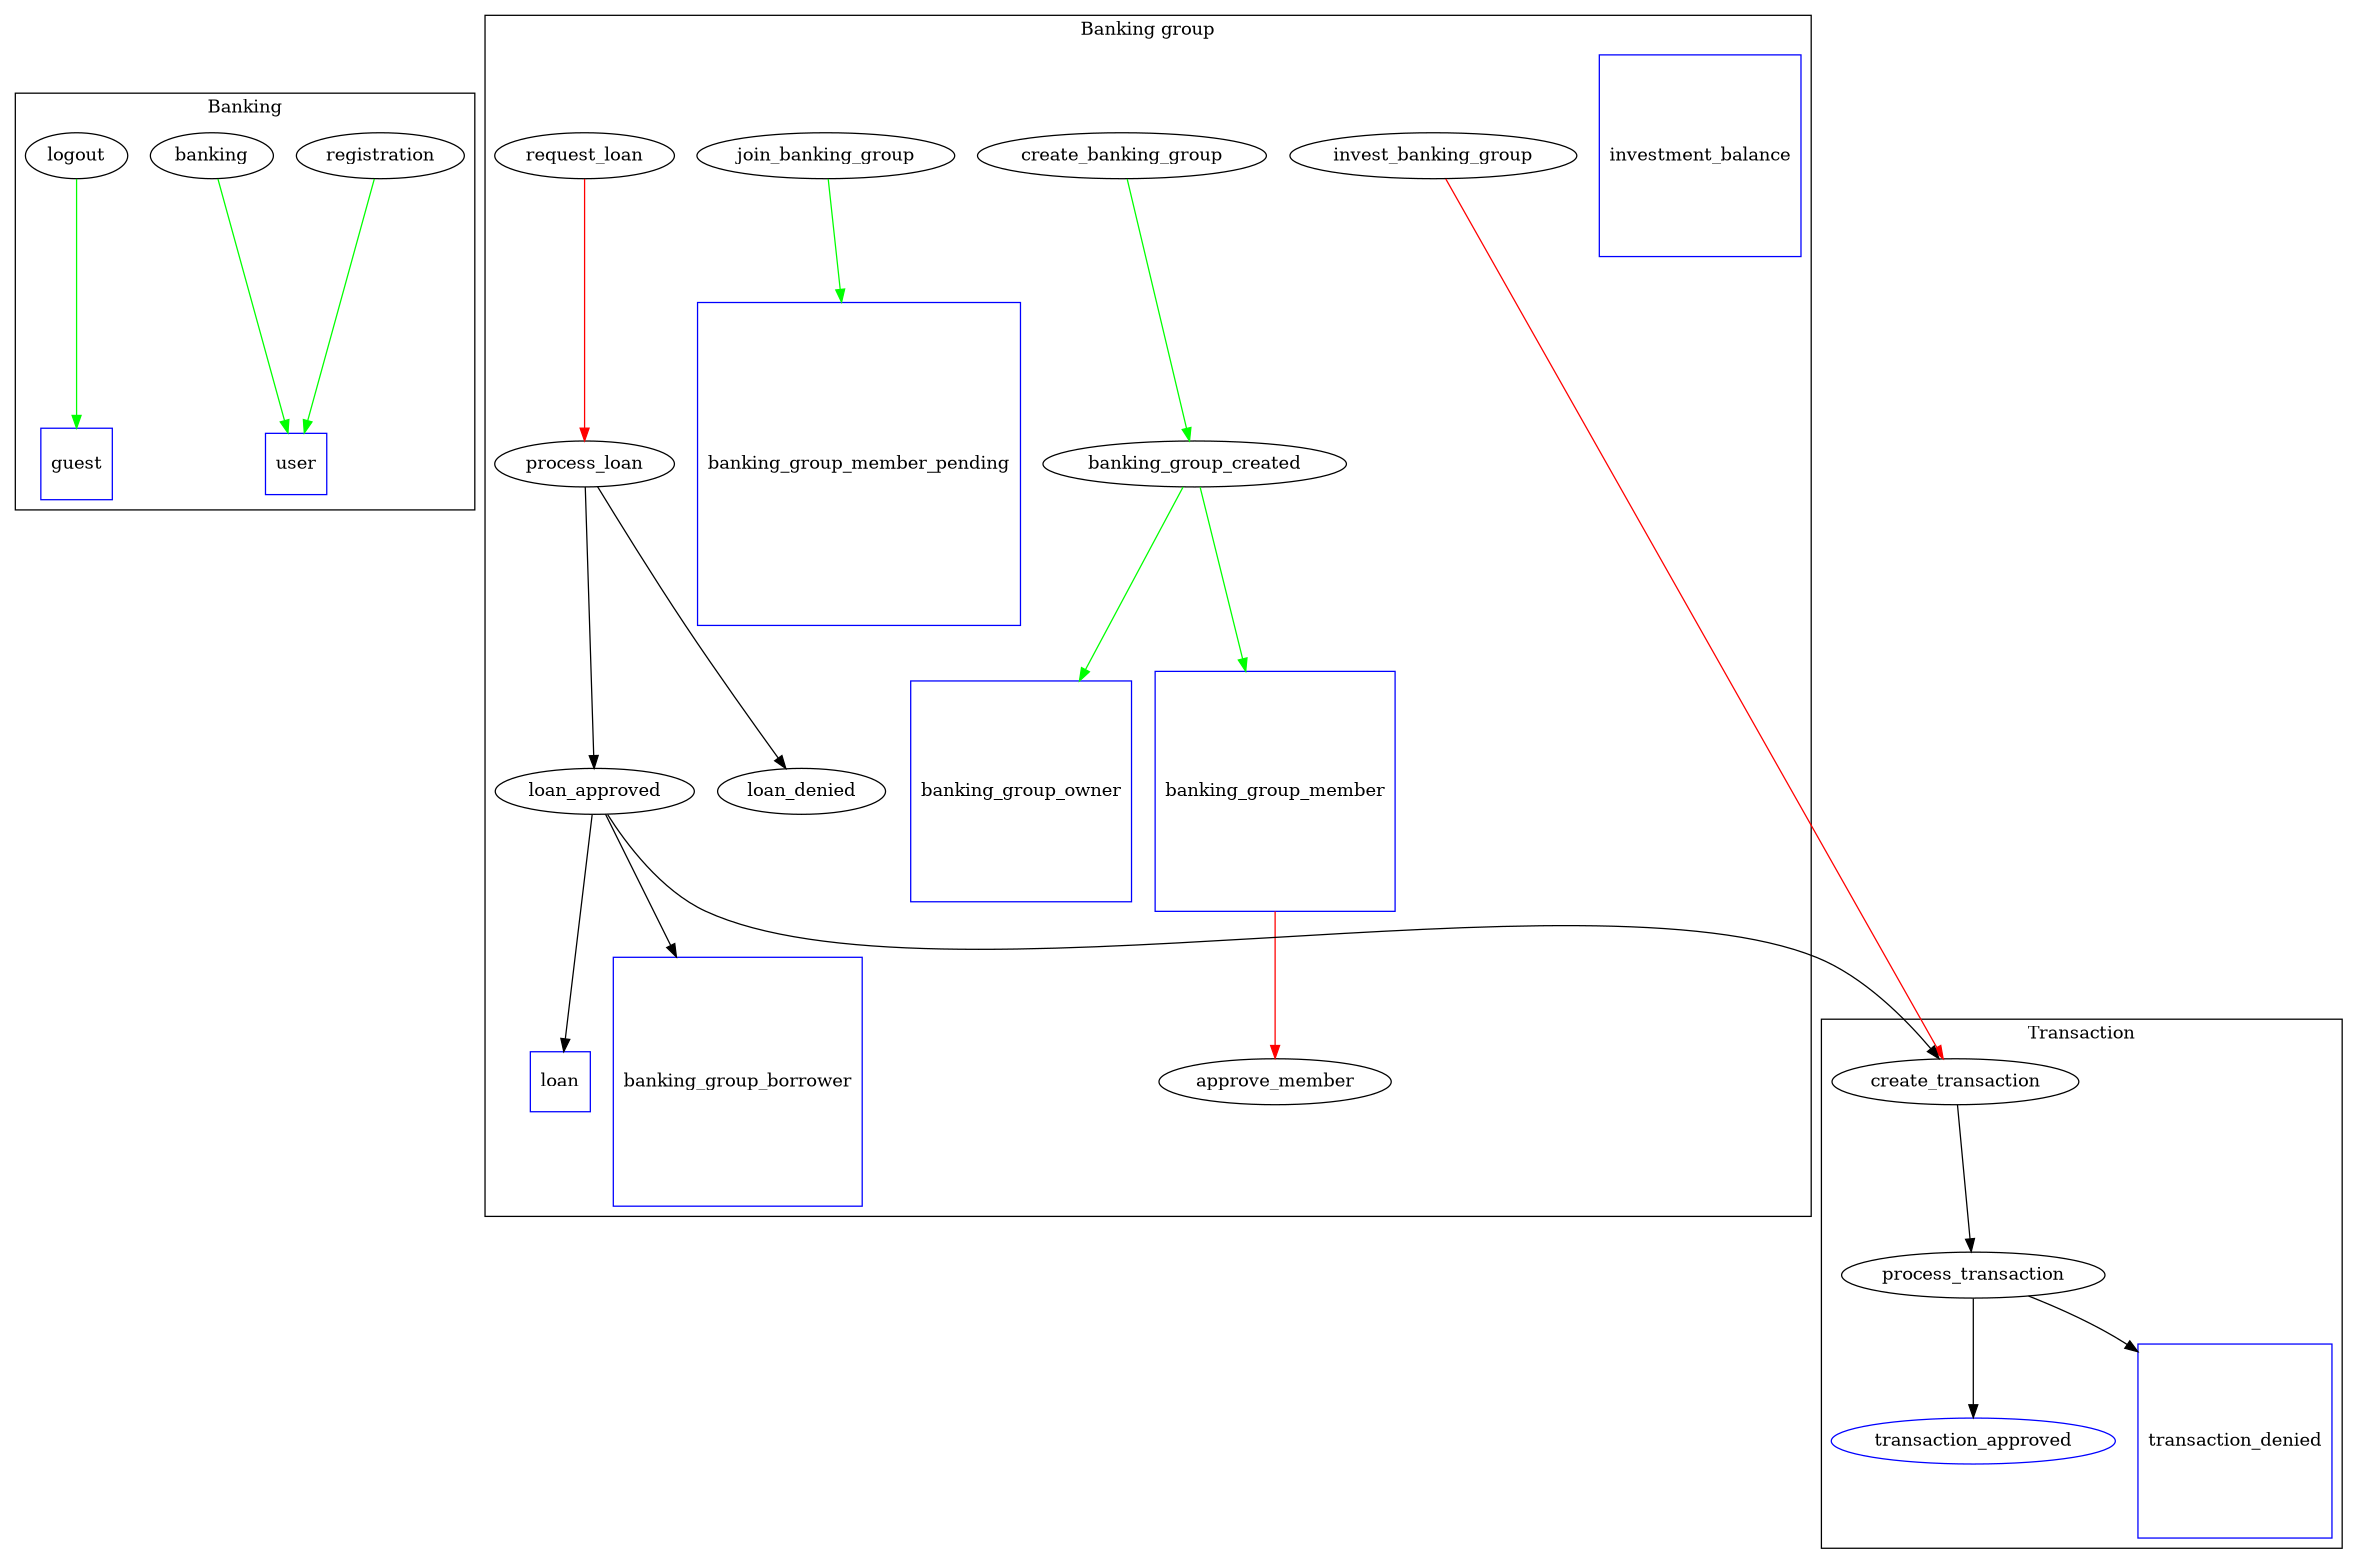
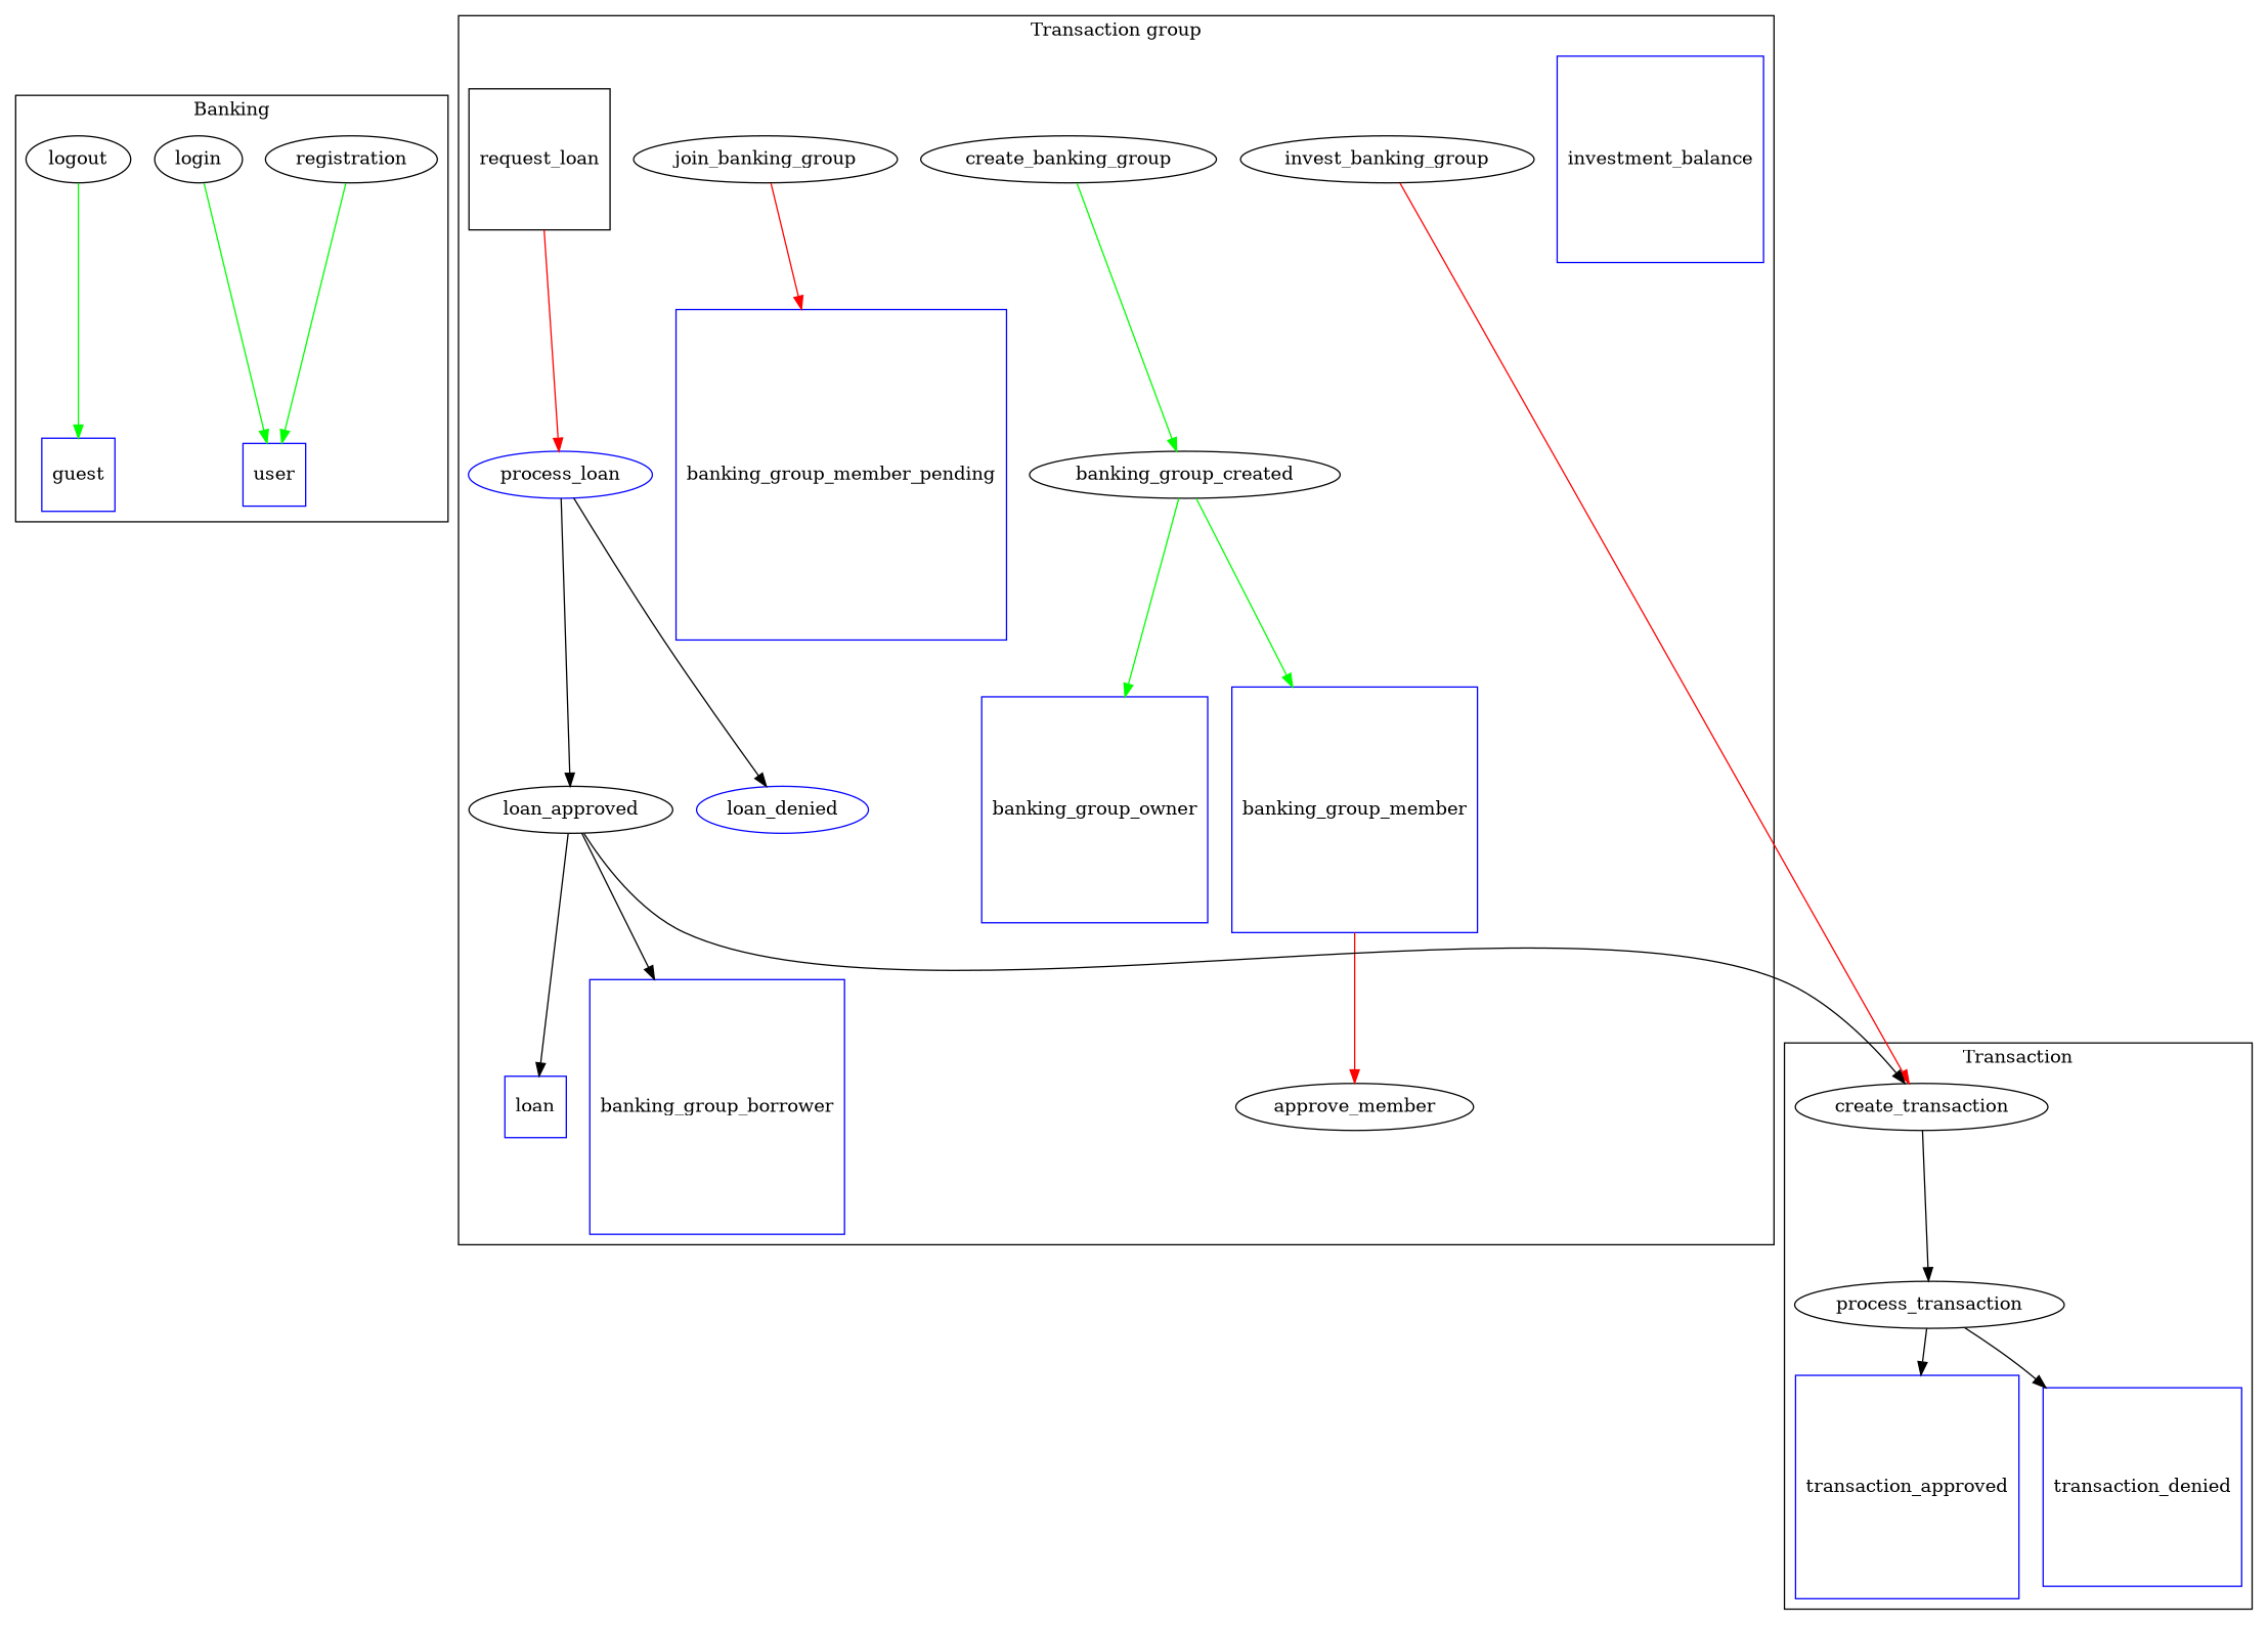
  digraph {
    user [color=blue shape=square]
    guest [color=blue shape=square]
    registration
-   login [label=banking]
+   login
    logout
-   transaction_approved [color=blue shape=ellipse]
+   transaction_approved [color=blue shape=square]
    transaction_denied [color=blue shape=square]
    create_transaction
    process_transaction
    banking_group_owner [color=blue shape=square]
    banking_group_member [color=blue shape=square]
    banking_group_borrower [color=blue shape=square]
    banking_group_member_pending [color=blue shape=square]
    investment_balance [color=blue shape=square]
    loan [color=blue shape=square]
    create_banking_group
    banking_group_created
    join_banking_group
    approve_member
    invest_banking_group
-   request_loan
-   process_loan
+   request_loan [shape=square]
+   process_loan [color=blue]
    loan_approved
-   loan_denied
+   loan_denied [color=blue]
    subgraph cluster_1 {
      label=Banking
      user
      guest
      registration
      login
      logout
    }
    subgraph cluster_2 {
      label=User
    }
    subgraph cluster_3 {
      label=Transaction
      transaction_approved
      transaction_denied
      create_transaction
      process_transaction
    }
    subgraph cluster_4 {
-     label="Banking group"
+     label="Transaction group"
      banking_group_owner
      banking_group_member
      banking_group_borrower
      banking_group_member_pending
      investment_balance
      loan
      create_banking_group
      banking_group_created
      join_banking_group
      approve_member
      invest_banking_group
      request_loan
      process_loan
      loan_approved
      loan_denied
    }
    registration -> user [color=green]
    login -> user [color=green]
    logout -> guest [color=green]
    create_transaction -> process_transaction
    process_transaction -> transaction_approved
    process_transaction -> transaction_denied
    banking_group_member -> approve_member [color=red]
    create_banking_group -> banking_group_created [color=green]
    banking_group_created -> banking_group_owner [color=green]
    banking_group_created -> banking_group_member [color=green]
-   join_banking_group -> banking_group_member_pending [color=green]
+   join_banking_group -> banking_group_member_pending [color=red]
    invest_banking_group -> create_transaction [color=red]
    request_loan -> process_loan [color=red]
    process_loan -> loan_approved
    process_loan -> loan_denied
    loan_approved -> create_transaction
    loan_approved -> banking_group_borrower
    loan_approved -> loan
  }
